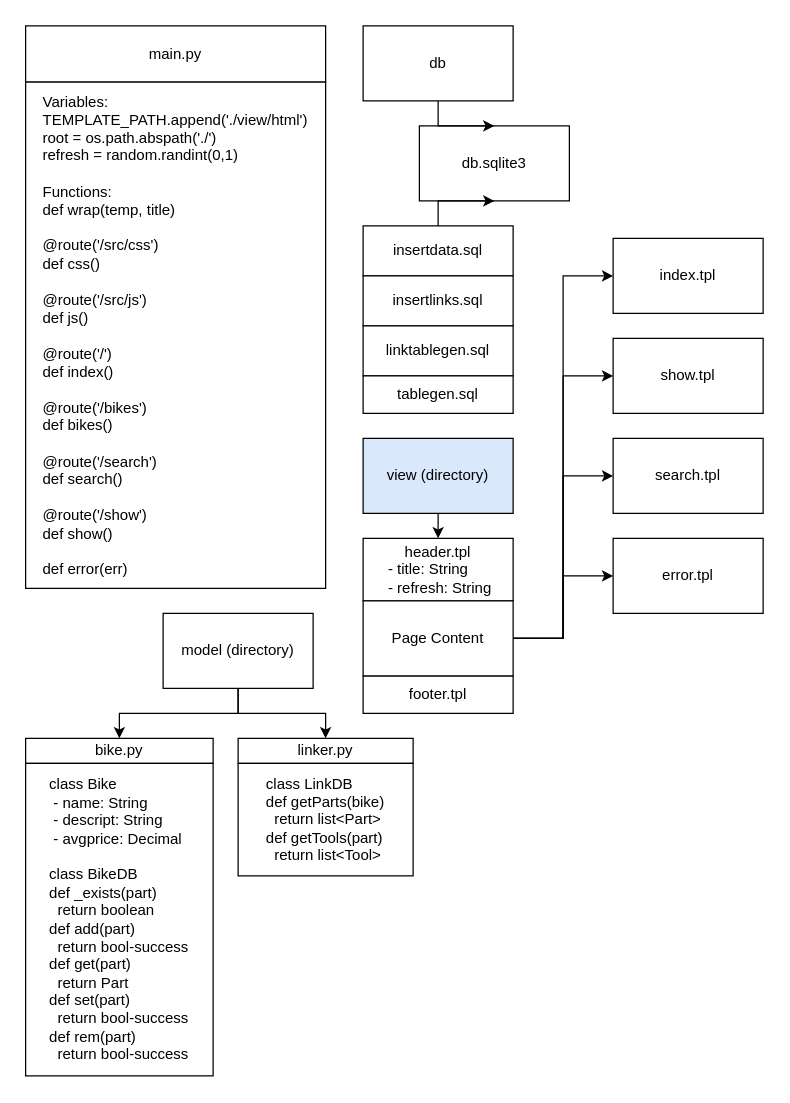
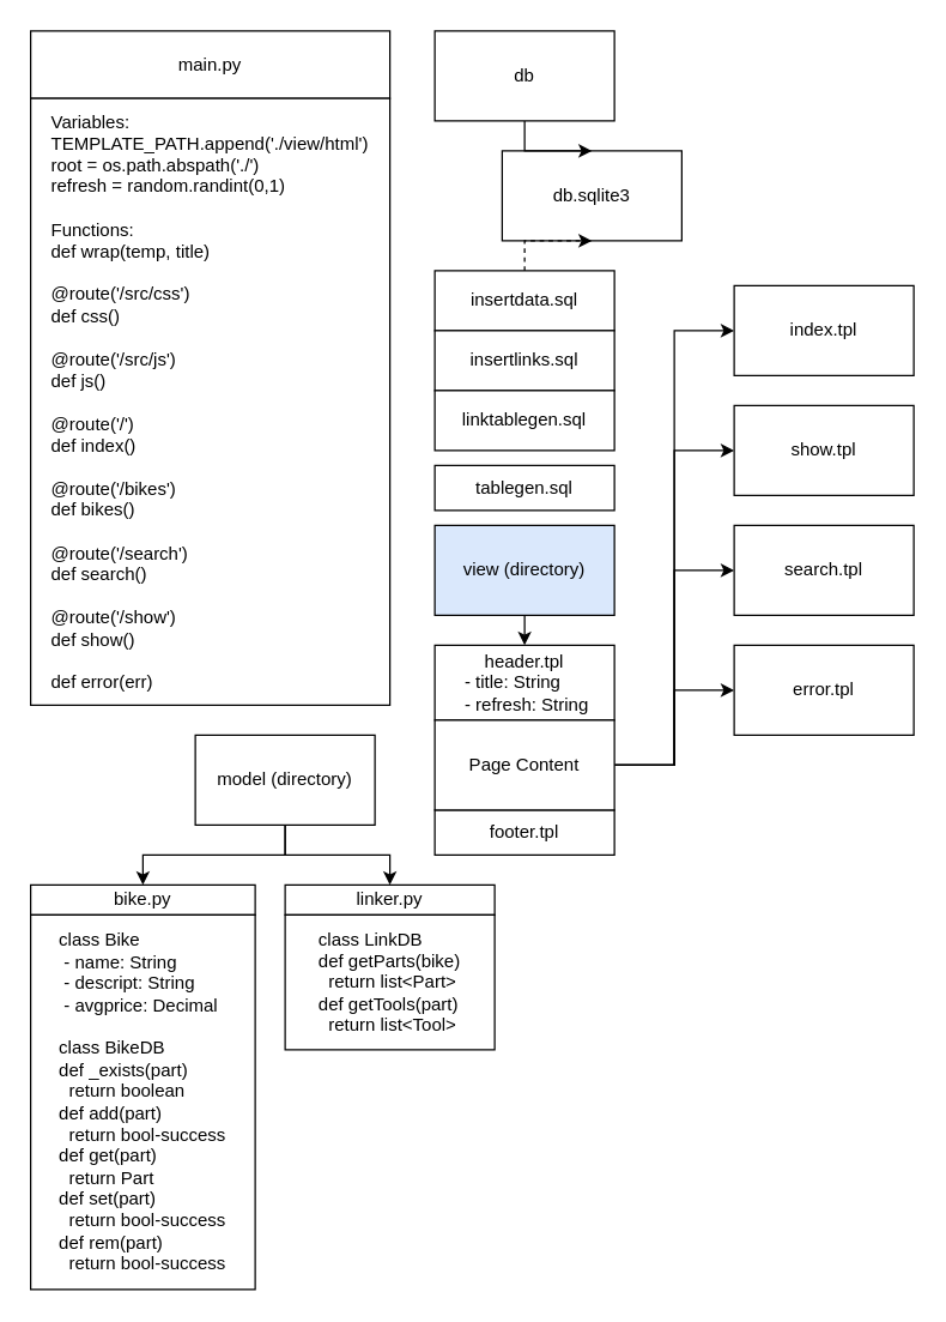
  <mxCell id="0" />
  <mxCell id="1" parent="0" />
  <mxCell id="2" value="main.py" style="rounded=0;whiteSpace=wrap;html=1;" vertex="1" parent="1"><mxGeometry x="20" y="20" width="240" height="45" as="geometry" /></mxCell>
  <mxCell id="3" value="db.sqlite3" style="rounded=0;whiteSpace=wrap;html=1;" vertex="1" parent="1"><mxGeometry x="335" y="100" width="120" height="60" as="geometry" /></mxCell>
  <mxCell id="4" style="edgeStyle=orthogonalEdgeStyle;rounded=0;orthogonalLoop=1;jettySize=auto;html=1;exitX=0.5;exitY=1;exitDx=0;exitDy=0;entryX=0.5;entryY=0;entryDx=0;entryDy=0;" edge="1" parent="1" source="6" target="29"><mxGeometry relative="1" as="geometry" /></mxCell>
  <mxCell id="5" style="edgeStyle=orthogonalEdgeStyle;rounded=0;orthogonalLoop=1;jettySize=auto;html=1;exitX=0.5;exitY=1;exitDx=0;exitDy=0;" edge="1" parent="1" source="6" target="20"><mxGeometry relative="1" as="geometry" /></mxCell>
  <mxCell id="6" value="model (directory)" style="rounded=0;whiteSpace=wrap;html=1;" vertex="1" parent="1"><mxGeometry x="130" y="490" width="120" height="60" as="geometry" /></mxCell>
  <mxCell id="7" style="edgeStyle=orthogonalEdgeStyle;rounded=0;orthogonalLoop=1;jettySize=auto;html=1;exitX=0.5;exitY=1;exitDx=0;exitDy=0;entryX=0.5;entryY=0;entryDx=0;entryDy=0;" edge="1" parent="1" source="8" target="3"><mxGeometry relative="1" as="geometry" /></mxCell>
  <mxCell id="8" value="db" style="rounded=0;whiteSpace=wrap;html=1;" vertex="1" parent="1"><mxGeometry x="290" y="20" width="120" height="60" as="geometry" /></mxCell>
  <mxCell id="9" style="edgeStyle=orthogonalEdgeStyle;rounded=0;orthogonalLoop=1;jettySize=auto;html=1;exitX=0.5;exitY=1;exitDx=0;exitDy=0;entryX=0.5;entryY=0;entryDx=0;entryDy=0;" edge="1" parent="1" source="10" target="16"><mxGeometry relative="1" as="geometry" /></mxCell>
  <mxCell id="10" value="view (directory)" style="rounded=0;whiteSpace=wrap;html=1;fillColor=#dae8fc;" vertex="1" parent="1"><mxGeometry x="290" y="350" width="120" height="60" as="geometry" /></mxCell>
- <mxCell id="11" style="edgeStyle=orthogonalEdgeStyle;rounded=0;orthogonalLoop=1;jettySize=auto;html=1;exitX=0.5;exitY=0;exitDx=0;exitDy=0;entryX=0.5;entryY=1;entryDx=0;entryDy=0;" edge="1" parent="1" source="12" target="3"><mxGeometry relative="1" as="geometry" /></mxCell>
+ <mxCell id="11" style="edgeStyle=orthogonalEdgeStyle;rounded=0;orthogonalLoop=1;jettySize=auto;html=1;exitX=0.5;exitY=0;exitDx=0;exitDy=0;entryX=0.5;entryY=1;entryDx=0;entryDy=0;dashed=1;" edge="1" parent="1" source="12" target="3"><mxGeometry relative="1" as="geometry" /></mxCell>
  <mxCell id="12" value="insertdata.sql" style="rounded=0;whiteSpace=wrap;html=1;" vertex="1" parent="1"><mxGeometry x="290" y="180" width="120" height="40" as="geometry" /></mxCell>
  <mxCell id="13" value="insertlinks.sql" style="rounded=0;whiteSpace=wrap;html=1;" vertex="1" parent="1"><mxGeometry x="290" y="220" width="120" height="40" as="geometry" /></mxCell>
  <mxCell id="14" value="linktablegen.sql" style="rounded=0;whiteSpace=wrap;html=1;" vertex="1" parent="1"><mxGeometry x="290" y="260" width="120" height="40" as="geometry" /></mxCell>
- <mxCell id="15" value="tablegen.sql" style="rounded=0;whiteSpace=wrap;html=1;" vertex="1" parent="1"><mxGeometry x="290" y="300" width="120" height="30" as="geometry" /></mxCell>
+ <mxCell id="15" value="tablegen.sql" style="rounded=0;whiteSpace=wrap;html=1;" vertex="1" parent="1"><mxGeometry x="290" y="310" width="120" height="30" as="geometry" /></mxCell>
  <mxCell id="16" value="header.tpl&lt;br&gt;&lt;div style=&quot;text-align: left&quot;&gt;&lt;span&gt;&amp;nbsp;- title: String&lt;/span&gt;&lt;/div&gt;&lt;div style=&quot;text-align: left&quot;&gt;&lt;span&gt;&amp;nbsp;- refresh: String&lt;/span&gt;&lt;/div&gt;" style="rounded=0;whiteSpace=wrap;html=1;" vertex="1" parent="1"><mxGeometry x="290" y="430" width="120" height="50" as="geometry" /></mxCell>
  <mxCell id="17" value="show.tpl" style="rounded=0;whiteSpace=wrap;html=1;" vertex="1" parent="1"><mxGeometry x="490" y="270" width="120" height="60" as="geometry" /></mxCell>
  <mxCell id="18" value="search.tpl" style="rounded=0;whiteSpace=wrap;html=1;" vertex="1" parent="1"><mxGeometry x="490" y="350" width="120" height="60" as="geometry" /></mxCell>
  <mxCell id="19" value="&lt;div style=&quot;text-align: left&quot;&gt;Variables:&lt;/div&gt;&lt;div style=&quot;text-align: left&quot;&gt;TEMPLATE_PATH.append('./view/html')&lt;/div&gt;&lt;div style=&quot;text-align: left&quot;&gt;root = os.path.abspath('./')&lt;/div&gt;&lt;div style=&quot;text-align: left&quot;&gt;refresh = random.randint(0,1)&lt;/div&gt;&lt;div style=&quot;text-align: left&quot;&gt;&lt;br&gt;&lt;/div&gt;&lt;div style=&quot;text-align: left&quot;&gt;Functions:&lt;/div&gt;&lt;div style=&quot;text-align: left&quot;&gt;&lt;div&gt;def wrap(temp, title)&lt;/div&gt;&lt;div&gt;&lt;br&gt;&lt;/div&gt;&lt;div&gt;@route('/src/css')&lt;/div&gt;&lt;div&gt;def css()&lt;/div&gt;&lt;div&gt;&lt;br&gt;&lt;/div&gt;&lt;div&gt;@route('/src/js')&lt;/div&gt;&lt;div&gt;def js()&lt;/div&gt;&lt;div&gt;&lt;br&gt;&lt;/div&gt;&lt;div&gt;@route('/')&lt;/div&gt;&lt;div&gt;def index()&lt;/div&gt;&lt;div&gt;&lt;br&gt;&lt;/div&gt;&lt;div&gt;@route('/bikes')&lt;/div&gt;&lt;div&gt;def bikes()&lt;/div&gt;&lt;div&gt;&lt;br&gt;&lt;/div&gt;&lt;div&gt;@route('/search')&lt;/div&gt;&lt;div&gt;def search()&lt;/div&gt;&lt;div&gt;&lt;br&gt;&lt;/div&gt;&lt;div&gt;@route('/show')&lt;/div&gt;&lt;div&gt;def show()&lt;/div&gt;&lt;div&gt;&lt;br&gt;&lt;/div&gt;&lt;div&gt;def error(err)&lt;/div&gt;&lt;/div&gt;" style="rounded=0;whiteSpace=wrap;html=1;" vertex="1" parent="1"><mxGeometry x="20" y="65" width="240" height="405" as="geometry" /></mxCell>
  <mxCell id="20" value="bike.py&lt;br&gt;" style="rounded=0;whiteSpace=wrap;html=1;" vertex="1" parent="1"><mxGeometry x="20" y="590" width="150" height="20" as="geometry" /></mxCell>
  <mxCell id="21" value="&lt;div style=&quot;text-align: left&quot;&gt;&lt;br&gt;&lt;/div&gt;&lt;div style=&quot;text-align: left&quot;&gt;class Bike&lt;/div&gt;&lt;div&gt;&lt;div style=&quot;text-align: left&quot;&gt;&amp;nbsp;- name: String&lt;/div&gt;&lt;div style=&quot;text-align: left&quot;&gt;&amp;nbsp;- descript: String&lt;/div&gt;&lt;div style=&quot;text-align: left&quot;&gt;&amp;nbsp;- avgprice: Decimal&lt;/div&gt;&lt;/div&gt;&lt;div&gt;&lt;div&gt;&lt;div style=&quot;text-align: left&quot;&gt;&lt;br&gt;&lt;/div&gt;&lt;div style=&quot;text-align: left&quot;&gt;class BikeDB&lt;/div&gt;&lt;div&gt;&lt;div style=&quot;text-align: left&quot;&gt;def _exists(part)&lt;/div&gt;&lt;div style=&quot;text-align: left&quot;&gt;&amp;nbsp; return boolean&lt;/div&gt;&lt;div style=&quot;text-align: left&quot;&gt;def add(part)&lt;/div&gt;&lt;div style=&quot;text-align: left&quot;&gt;&amp;nbsp; return bool-success&lt;/div&gt;&lt;div style=&quot;text-align: left&quot;&gt;def get(part)&lt;/div&gt;&lt;div style=&quot;text-align: left&quot;&gt;&amp;nbsp; return Part&lt;/div&gt;&lt;div style=&quot;text-align: left&quot;&gt;def set(part)&lt;/div&gt;&lt;div style=&quot;text-align: left&quot;&gt;&amp;nbsp; return bool-success&lt;/div&gt;&lt;div style=&quot;text-align: left&quot;&gt;def rem(part)&lt;/div&gt;&lt;div style=&quot;text-align: left&quot;&gt;&amp;nbsp; return bool-success&lt;/div&gt;&lt;/div&gt;&lt;/div&gt;&lt;/div&gt;&lt;div style=&quot;text-align: left&quot;&gt;&lt;br&gt;&lt;/div&gt;" style="rounded=0;whiteSpace=wrap;html=1;" vertex="1" parent="1"><mxGeometry x="20" y="610" width="150" height="250" as="geometry" /></mxCell>
  <mxCell id="22" value="footer.tpl" style="rounded=0;whiteSpace=wrap;html=1;" vertex="1" parent="1"><mxGeometry x="290" y="540" width="120" height="30" as="geometry" /></mxCell>
  <mxCell id="23" style="edgeStyle=orthogonalEdgeStyle;rounded=0;orthogonalLoop=1;jettySize=auto;html=1;exitX=1;exitY=0.5;exitDx=0;exitDy=0;entryX=0;entryY=0.5;entryDx=0;entryDy=0;" edge="1" parent="1" source="27" target="28"><mxGeometry relative="1" as="geometry" /></mxCell>
  <mxCell id="24" style="edgeStyle=orthogonalEdgeStyle;rounded=0;orthogonalLoop=1;jettySize=auto;html=1;exitX=1;exitY=0.5;exitDx=0;exitDy=0;entryX=0;entryY=0.5;entryDx=0;entryDy=0;" edge="1" parent="1" source="27" target="17"><mxGeometry relative="1" as="geometry" /></mxCell>
  <mxCell id="25" style="edgeStyle=orthogonalEdgeStyle;rounded=0;orthogonalLoop=1;jettySize=auto;html=1;exitX=1;exitY=0.5;exitDx=0;exitDy=0;entryX=0;entryY=0.5;entryDx=0;entryDy=0;" edge="1" parent="1" source="27" target="18"><mxGeometry relative="1" as="geometry" /></mxCell>
  <mxCell id="26" style="edgeStyle=orthogonalEdgeStyle;rounded=0;orthogonalLoop=1;jettySize=auto;html=1;exitX=1;exitY=0.5;exitDx=0;exitDy=0;" edge="1" parent="1" source="27" target="31"><mxGeometry relative="1" as="geometry" /></mxCell>
  <mxCell id="27" value="Page Content" style="rounded=0;whiteSpace=wrap;html=1;" vertex="1" parent="1"><mxGeometry x="290" y="480" width="120" height="60" as="geometry" /></mxCell>
  <mxCell id="28" value="index.tpl" style="rounded=0;whiteSpace=wrap;html=1;" vertex="1" parent="1"><mxGeometry x="490" y="190" width="120" height="60" as="geometry" /></mxCell>
  <mxCell id="29" value="linker.py&lt;br&gt;" style="rounded=0;whiteSpace=wrap;html=1;" vertex="1" parent="1"><mxGeometry x="190" y="590" width="140" height="20" as="geometry" /></mxCell>
  <mxCell id="30" value="&lt;div style=&quot;text-align: left&quot;&gt;class LinkDB&lt;/div&gt;&lt;div style=&quot;text-align: left&quot;&gt;def getParts(bike)&lt;/div&gt;&lt;div style=&quot;text-align: left&quot;&gt;&amp;nbsp; return list&amp;lt;Part&amp;gt;&lt;/div&gt;&lt;div style=&quot;text-align: left&quot;&gt;def getTools(part)&lt;/div&gt;&lt;div style=&quot;text-align: left&quot;&gt;&amp;nbsp; return list&amp;lt;Tool&amp;gt;&lt;/div&gt;" style="rounded=0;whiteSpace=wrap;html=1;" vertex="1" parent="1"><mxGeometry x="190" y="610" width="140" height="90" as="geometry" /></mxCell>
  <mxCell id="31" value="error.tpl" style="rounded=0;whiteSpace=wrap;html=1;" vertex="1" parent="1"><mxGeometry x="490" y="430" width="120" height="60" as="geometry" /></mxCell>
